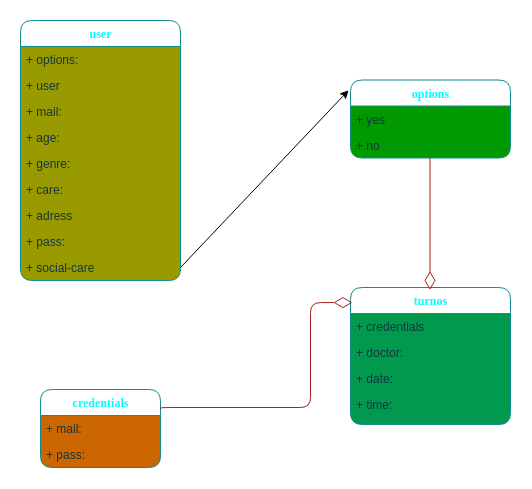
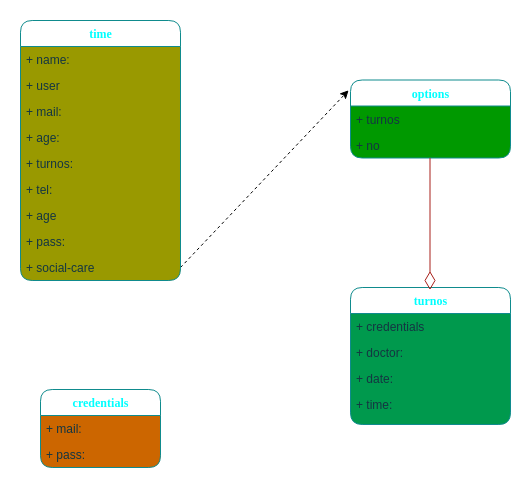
  <mxCell id="0" />
  <mxCell id="1" parent="0" />
- <mxCell id="2" value="" style="edgeStyle=none;html=1;fontColor=#00FFFF;exitX=1;exitY=0.5;exitDx=0;exitDy=0;entryX=-0.012;entryY=0.132;entryDx=0;entryDy=0;entryPerimeter=0;" edge="1" parent="1" source="12" target="21"><mxGeometry relative="1" as="geometry" /></mxCell>
- <mxCell id="3" value="&lt;font color=&quot;#00ffff&quot;&gt;user&lt;/font&gt;" style="swimlane;html=1;fontStyle=1;align=center;verticalAlign=top;childLayout=stackLayout;horizontal=1;startSize=26;horizontalStack=0;resizeParent=1;resizeLast=0;collapsible=1;marginBottom=0;swimlaneFillColor=#999900;rounded=1;shadow=0;comic=0;labelBackgroundColor=none;strokeWidth=1;fillColor=none;fontFamily=Verdana;fontSize=12;strokeColor=#0F8B8D;fontColor=#143642;" parent="1" vertex="1"><mxGeometry x="20" y="20" width="160" height="260" as="geometry" /></mxCell>
- <mxCell id="4" value="+ options:" style="text;html=1;strokeColor=none;fillColor=none;align=left;verticalAlign=top;spacingLeft=4;spacingRight=4;whiteSpace=wrap;overflow=hidden;rotatable=0;points=[[0,0.5],[1,0.5]];portConstraint=eastwest;rounded=1;labelBackgroundColor=none;fontColor=#143642;" parent="3" vertex="1"><mxGeometry y="26" width="160" height="26" as="geometry" /></mxCell>
+ <mxCell id="2" value="" style="edgeStyle=none;html=1;fontColor=#00FFFF;exitX=1;exitY=0.5;exitDx=0;exitDy=0;entryX=-0.012;entryY=0.132;entryDx=0;entryDy=0;entryPerimeter=0;dashed=1;" edge="1" parent="1" source="12" target="21"><mxGeometry relative="1" as="geometry" /></mxCell>
+ <mxCell id="3" value="&lt;font color=&quot;#00ffff&quot;&gt;time&lt;/font&gt;" style="swimlane;html=1;fontStyle=1;align=center;verticalAlign=top;childLayout=stackLayout;horizontal=1;startSize=26;horizontalStack=0;resizeParent=1;resizeLast=0;collapsible=1;marginBottom=0;swimlaneFillColor=#999900;rounded=1;shadow=0;comic=0;labelBackgroundColor=none;strokeWidth=1;fillColor=none;fontFamily=Verdana;fontSize=12;strokeColor=#0F8B8D;fontColor=#143642;" parent="1" vertex="1"><mxGeometry x="20" y="20" width="160" height="260" as="geometry" /></mxCell>
+ <mxCell id="4" value="+ name:" style="text;html=1;strokeColor=none;fillColor=none;align=left;verticalAlign=top;spacingLeft=4;spacingRight=4;whiteSpace=wrap;overflow=hidden;rotatable=0;points=[[0,0.5],[1,0.5]];portConstraint=eastwest;rounded=1;labelBackgroundColor=none;fontColor=#143642;" parent="3" vertex="1"><mxGeometry y="26" width="160" height="26" as="geometry" /></mxCell>
  <mxCell id="5" value="+ user" style="text;html=1;strokeColor=none;fillColor=none;align=left;verticalAlign=top;spacingLeft=4;spacingRight=4;whiteSpace=wrap;overflow=hidden;rotatable=0;points=[[0,0.5],[1,0.5]];portConstraint=eastwest;rounded=1;labelBackgroundColor=none;fontColor=#143642;" parent="3" vertex="1"><mxGeometry y="52" width="160" height="26" as="geometry" /></mxCell>
  <mxCell id="6" value="+ mail:" style="text;html=1;strokeColor=none;fillColor=none;align=left;verticalAlign=top;spacingLeft=4;spacingRight=4;whiteSpace=wrap;overflow=hidden;rotatable=0;points=[[0,0.5],[1,0.5]];portConstraint=eastwest;rounded=1;labelBackgroundColor=none;fontColor=#143642;" parent="3" vertex="1"><mxGeometry y="78" width="160" height="26" as="geometry" /></mxCell>
  <mxCell id="7" value="+ age:" style="text;html=1;strokeColor=none;fillColor=none;align=left;verticalAlign=top;spacingLeft=4;spacingRight=4;whiteSpace=wrap;overflow=hidden;rotatable=0;points=[[0,0.5],[1,0.5]];portConstraint=eastwest;rounded=1;labelBackgroundColor=none;fontColor=#143642;" parent="3" vertex="1"><mxGeometry y="104" width="160" height="26" as="geometry" /></mxCell>
- <mxCell id="8" value="+ genre:" style="text;html=1;strokeColor=none;fillColor=none;align=left;verticalAlign=top;spacingLeft=4;spacingRight=4;whiteSpace=wrap;overflow=hidden;rotatable=0;points=[[0,0.5],[1,0.5]];portConstraint=eastwest;rounded=1;labelBackgroundColor=none;fontColor=#143642;" parent="3" vertex="1"><mxGeometry y="130" width="160" height="26" as="geometry" /></mxCell>
- <mxCell id="9" value="+ care:" style="text;html=1;strokeColor=none;fillColor=none;align=left;verticalAlign=top;spacingLeft=4;spacingRight=4;whiteSpace=wrap;overflow=hidden;rotatable=0;points=[[0,0.5],[1,0.5]];portConstraint=eastwest;rounded=1;labelBackgroundColor=none;fontColor=#143642;" parent="3" vertex="1"><mxGeometry y="156" width="160" height="26" as="geometry" /></mxCell>
- <mxCell id="10" value="+ adress" style="text;html=1;strokeColor=none;fillColor=none;align=left;verticalAlign=top;spacingLeft=4;spacingRight=4;whiteSpace=wrap;overflow=hidden;rotatable=0;points=[[0,0.5],[1,0.5]];portConstraint=eastwest;rounded=1;labelBackgroundColor=none;fontColor=#143642;" parent="3" vertex="1"><mxGeometry y="182" width="160" height="26" as="geometry" /></mxCell>
+ <mxCell id="8" value="+ turnos:" style="text;html=1;strokeColor=none;fillColor=none;align=left;verticalAlign=top;spacingLeft=4;spacingRight=4;whiteSpace=wrap;overflow=hidden;rotatable=0;points=[[0,0.5],[1,0.5]];portConstraint=eastwest;rounded=1;labelBackgroundColor=none;fontColor=#143642;" parent="3" vertex="1"><mxGeometry y="130" width="160" height="26" as="geometry" /></mxCell>
+ <mxCell id="9" value="+ tel:" style="text;html=1;strokeColor=none;fillColor=none;align=left;verticalAlign=top;spacingLeft=4;spacingRight=4;whiteSpace=wrap;overflow=hidden;rotatable=0;points=[[0,0.5],[1,0.5]];portConstraint=eastwest;rounded=1;labelBackgroundColor=none;fontColor=#143642;" parent="3" vertex="1"><mxGeometry y="156" width="160" height="26" as="geometry" /></mxCell>
+ <mxCell id="10" value="+ age" style="text;html=1;strokeColor=none;fillColor=none;align=left;verticalAlign=top;spacingLeft=4;spacingRight=4;whiteSpace=wrap;overflow=hidden;rotatable=0;points=[[0,0.5],[1,0.5]];portConstraint=eastwest;rounded=1;labelBackgroundColor=none;fontColor=#143642;" parent="3" vertex="1"><mxGeometry y="182" width="160" height="26" as="geometry" /></mxCell>
  <mxCell id="11" value="+ pass:" style="text;html=1;strokeColor=none;fillColor=none;align=left;verticalAlign=top;spacingLeft=4;spacingRight=4;whiteSpace=wrap;overflow=hidden;rotatable=0;points=[[0,0.5],[1,0.5]];portConstraint=eastwest;rounded=1;labelBackgroundColor=none;fontColor=#143642;" parent="3" vertex="1"><mxGeometry y="208" width="160" height="26" as="geometry" /></mxCell>
  <mxCell id="12" value="+ social-care" style="text;html=1;strokeColor=none;fillColor=none;align=left;verticalAlign=top;spacingLeft=4;spacingRight=4;whiteSpace=wrap;overflow=hidden;rotatable=0;points=[[0,0.5],[1,0.5]];portConstraint=eastwest;rounded=1;labelBackgroundColor=none;fontColor=#143642;" vertex="1" parent="3"><mxGeometry y="234" width="160" height="26" as="geometry" /></mxCell>
  <mxCell id="13" value="&lt;font color=&quot;#00ffff&quot;&gt;turnos&lt;/font&gt;" style="swimlane;html=1;fontStyle=1;align=center;verticalAlign=top;childLayout=stackLayout;horizontal=1;startSize=26;horizontalStack=0;resizeParent=1;resizeLast=0;collapsible=1;marginBottom=0;swimlaneFillColor=#00994D;rounded=1;shadow=0;comic=0;labelBackgroundColor=none;strokeWidth=1;fillColor=none;fontFamily=Verdana;fontSize=12;strokeColor=#0F8B8D;fontColor=#143642;" parent="1" vertex="1"><mxGeometry x="350" y="287" width="160" height="137" as="geometry" /></mxCell>
  <mxCell id="14" value="+ credentials" style="text;html=1;strokeColor=none;fillColor=none;align=left;verticalAlign=top;spacingLeft=4;spacingRight=4;whiteSpace=wrap;overflow=hidden;rotatable=0;points=[[0,0.5],[1,0.5]];portConstraint=eastwest;rounded=1;labelBackgroundColor=none;fontColor=#143642;" parent="13" vertex="1"><mxGeometry y="26" width="160" height="26" as="geometry" /></mxCell>
  <mxCell id="15" value="+ doctor:" style="text;html=1;strokeColor=none;fillColor=none;align=left;verticalAlign=top;spacingLeft=4;spacingRight=4;whiteSpace=wrap;overflow=hidden;rotatable=0;points=[[0,0.5],[1,0.5]];portConstraint=eastwest;rounded=1;labelBackgroundColor=none;fontColor=#143642;" parent="13" vertex="1"><mxGeometry y="52" width="160" height="26" as="geometry" /></mxCell>
  <mxCell id="16" value="+ date:" style="text;html=1;strokeColor=none;fillColor=none;align=left;verticalAlign=top;spacingLeft=4;spacingRight=4;whiteSpace=wrap;overflow=hidden;rotatable=0;points=[[0,0.5],[1,0.5]];portConstraint=eastwest;rounded=1;labelBackgroundColor=none;fontColor=#143642;" parent="13" vertex="1"><mxGeometry y="78" width="160" height="26" as="geometry" /></mxCell>
  <mxCell id="17" value="+ time:" style="text;html=1;strokeColor=none;fillColor=none;align=left;verticalAlign=top;spacingLeft=4;spacingRight=4;whiteSpace=wrap;overflow=hidden;rotatable=0;points=[[0,0.5],[1,0.5]];portConstraint=eastwest;rounded=1;labelBackgroundColor=none;fontColor=#143642;" parent="13" vertex="1"><mxGeometry y="104" width="160" height="26" as="geometry" /></mxCell>
  <mxCell id="18" value="&lt;font color=&quot;#00ffff&quot;&gt;credentials&lt;/font&gt;" style="swimlane;html=1;fontStyle=1;align=center;verticalAlign=top;childLayout=stackLayout;horizontal=1;startSize=26;horizontalStack=0;resizeParent=1;resizeLast=0;collapsible=1;marginBottom=0;swimlaneFillColor=#CC6600;rounded=1;shadow=0;comic=0;labelBackgroundColor=none;strokeWidth=1;fillColor=none;fontFamily=Verdana;fontSize=12;strokeColor=#0F8B8D;fontColor=#143642;" parent="1" vertex="1"><mxGeometry x="40" y="389" width="120" height="78" as="geometry" /></mxCell>
  <mxCell id="19" value="+ mail:" style="text;html=1;strokeColor=none;fillColor=none;align=left;verticalAlign=top;spacingLeft=4;spacingRight=4;whiteSpace=wrap;overflow=hidden;rotatable=0;points=[[0,0.5],[1,0.5]];portConstraint=eastwest;rounded=1;labelBackgroundColor=none;fontColor=#143642;" parent="18" vertex="1"><mxGeometry y="26" width="120" height="26" as="geometry" /></mxCell>
  <mxCell id="20" value="+ pass:" style="text;html=1;strokeColor=none;fillColor=none;align=left;verticalAlign=top;spacingLeft=4;spacingRight=4;whiteSpace=wrap;overflow=hidden;rotatable=0;points=[[0,0.5],[1,0.5]];portConstraint=eastwest;rounded=1;labelBackgroundColor=none;fontColor=#143642;" parent="18" vertex="1"><mxGeometry y="52" width="120" height="26" as="geometry" /></mxCell>
  <mxCell id="21" value="&lt;font color=&quot;#00ffff&quot;&gt;options&lt;/font&gt;" style="swimlane;html=1;fontStyle=1;align=center;verticalAlign=top;childLayout=stackLayout;horizontal=1;startSize=26;horizontalStack=0;resizeParent=1;resizeLast=0;collapsible=1;marginBottom=0;swimlaneFillColor=#009900;rounded=1;shadow=0;comic=0;labelBackgroundColor=none;strokeWidth=1;fillColor=none;fontFamily=Verdana;fontSize=12;strokeColor=#0F8B8D;fontColor=#143642;" parent="1" vertex="1"><mxGeometry x="350" y="79.5" width="160" height="78" as="geometry" /></mxCell>
- <mxCell id="22" value="+ yes" style="text;html=1;strokeColor=none;fillColor=none;align=left;verticalAlign=top;spacingLeft=4;spacingRight=4;whiteSpace=wrap;overflow=hidden;rotatable=0;points=[[0,0.5],[1,0.5]];portConstraint=eastwest;rounded=1;labelBackgroundColor=none;fontColor=#143642;" parent="21" vertex="1"><mxGeometry y="26" width="160" height="26" as="geometry" /></mxCell>
+ <mxCell id="22" value="+ turnos" style="text;html=1;strokeColor=none;fillColor=none;align=left;verticalAlign=top;spacingLeft=4;spacingRight=4;whiteSpace=wrap;overflow=hidden;rotatable=0;points=[[0,0.5],[1,0.5]];portConstraint=eastwest;rounded=1;labelBackgroundColor=none;fontColor=#143642;" parent="21" vertex="1"><mxGeometry y="26" width="160" height="26" as="geometry" /></mxCell>
  <mxCell id="23" value="+ no" style="text;html=1;strokeColor=none;fillColor=none;align=left;verticalAlign=top;spacingLeft=4;spacingRight=4;whiteSpace=wrap;overflow=hidden;rotatable=0;points=[[0,0.5],[1,0.5]];portConstraint=eastwest;rounded=1;labelBackgroundColor=none;fontColor=#143642;" parent="21" vertex="1"><mxGeometry y="52" width="160" height="26" as="geometry" /></mxCell>
  <mxCell id="24" style="edgeStyle=orthogonalEdgeStyle;html=1;labelBackgroundColor=none;startFill=0;startSize=8;endArrow=diamondThin;endFill=0;endSize=16;fontFamily=Verdana;fontSize=12;strokeColor=#A8201A;fontColor=default;rounded=1;entryX=0.5;entryY=0;entryDx=0;entryDy=0;exitX=0.5;exitY=1;exitDx=0;exitDy=0;" edge="1" parent="1"><mxGeometry relative="1" as="geometry"><Array as="points"><mxPoint x="429.5" y="289.5" /></Array><mxPoint x="429.5" y="157.5" as="sourcePoint" /><mxPoint x="429.5" y="289.5" as="targetPoint" /></mxGeometry></mxCell>
- <mxCell id="25" style="edgeStyle=orthogonalEdgeStyle;html=1;labelBackgroundColor=none;startFill=0;startSize=8;endArrow=diamondThin;endFill=0;endSize=16;fontFamily=Verdana;fontSize=12;strokeColor=#A8201A;fontColor=default;rounded=1;entryX=0.012;entryY=0.11;entryDx=0;entryDy=0;entryPerimeter=0;exitX=1;exitY=0.25;exitDx=0;exitDy=0;shadow=0;" edge="1" parent="1" source="18" target="13"><mxGeometry relative="1" as="geometry"><Array as="points"><mxPoint x="160" y="407" /><mxPoint x="310" y="407" /><mxPoint x="310" y="302" /></Array><mxPoint x="200" y="447" as="sourcePoint" /><mxPoint x="310" y="487" as="targetPoint" /></mxGeometry></mxCell>
